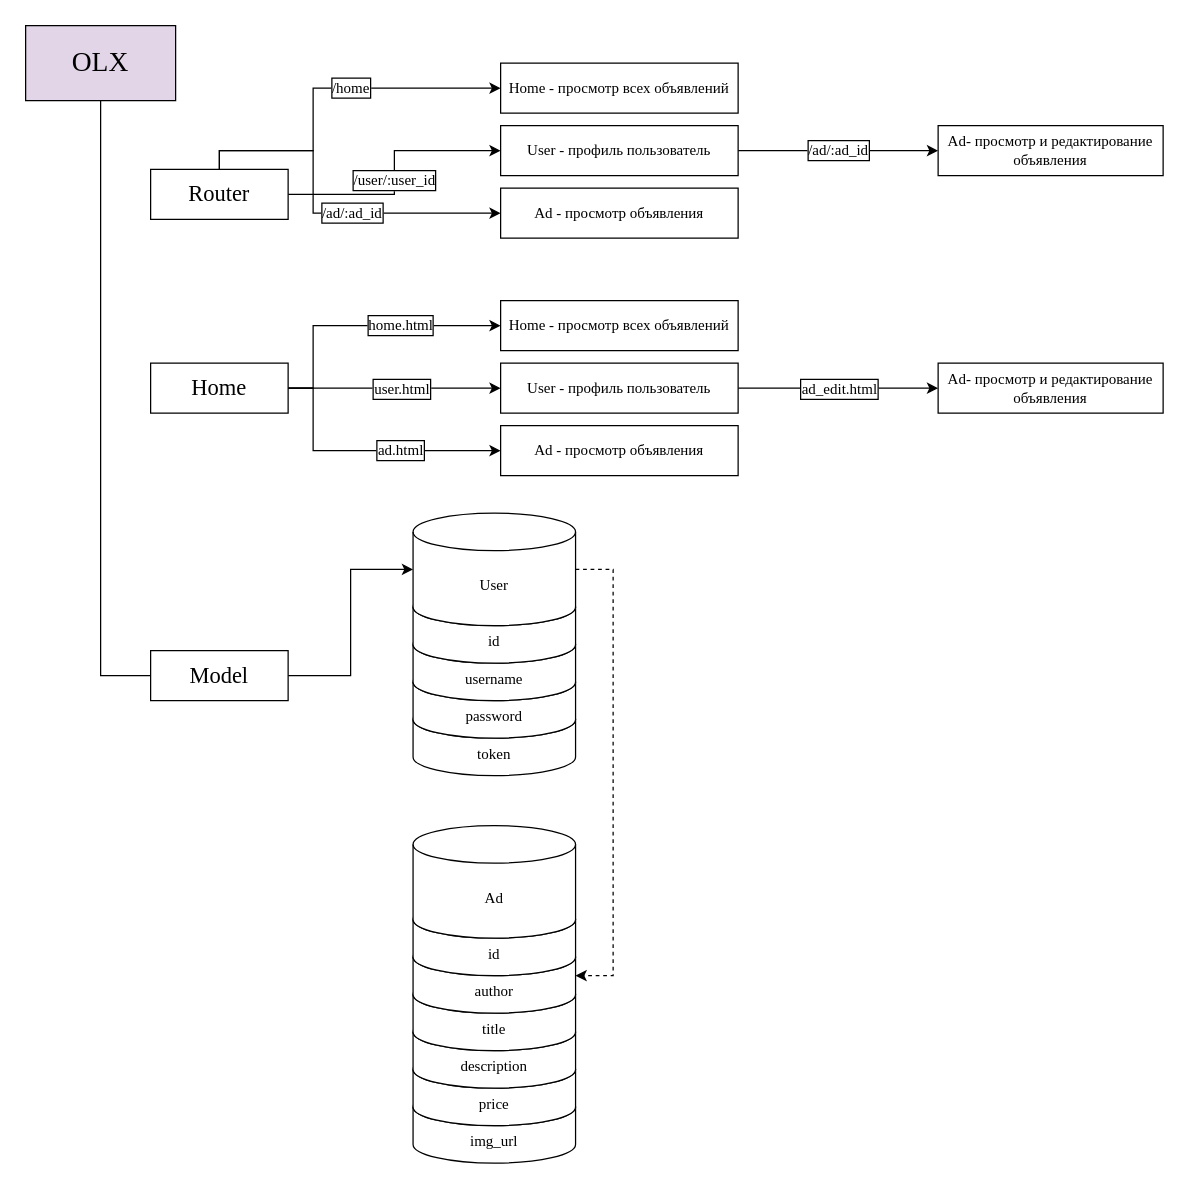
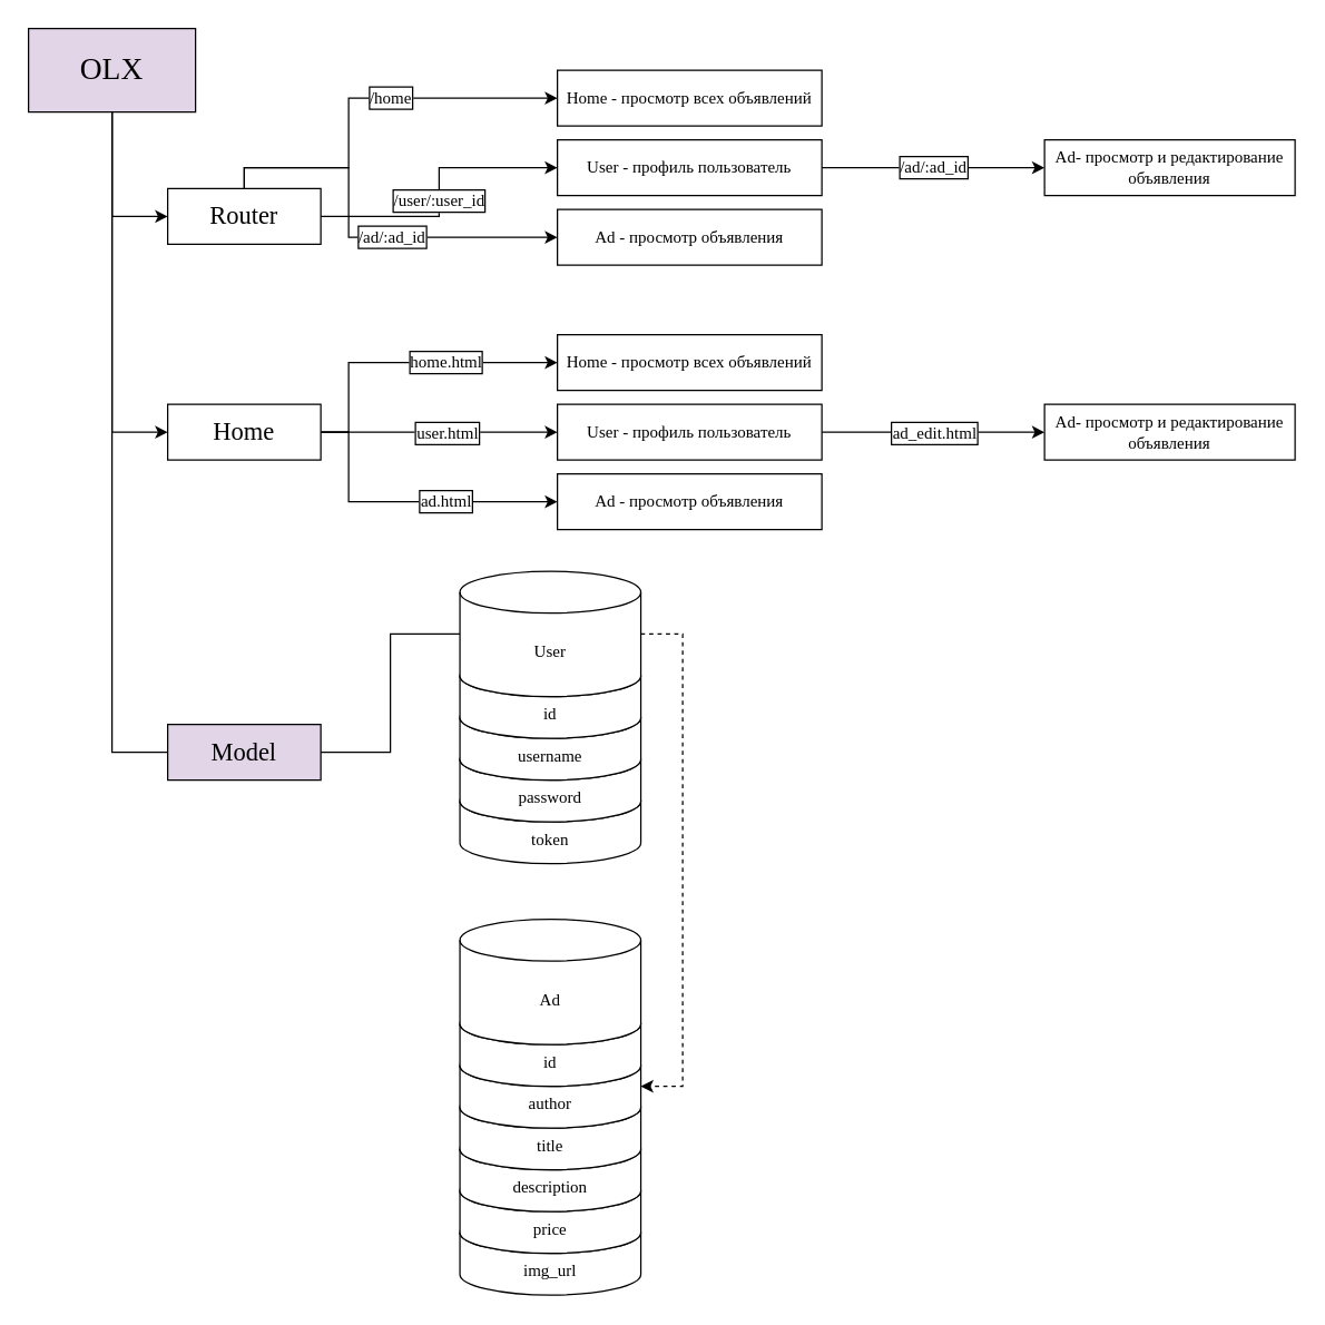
  <mxCell id="0" />
  <mxCell id="1" parent="0" />
+ <mxCell id="2" style="edgeStyle=orthogonalEdgeStyle;rounded=0;orthogonalLoop=1;jettySize=auto;html=1;entryX=0;entryY=0.5;entryDx=0;entryDy=0;fontFamily=Comic Sans MS;" edge="1" parent="1" source="5" target="10"><mxGeometry relative="1" as="geometry" /></mxCell>
+ <mxCell id="3" style="edgeStyle=orthogonalEdgeStyle;rounded=0;orthogonalLoop=1;jettySize=auto;html=1;entryX=0;entryY=0.5;entryDx=0;entryDy=0;fontFamily=Comic Sans MS;" edge="1" parent="1" source="5" target="15"><mxGeometry relative="1" as="geometry" /></mxCell>
  <mxCell id="4" style="edgeStyle=orthogonalEdgeStyle;rounded=0;orthogonalLoop=1;jettySize=auto;html=1;entryX=0;entryY=0.5;entryDx=0;entryDy=0;labelBorderColor=default;fontFamily=Comic Sans MS;fontSize=8;endArrow=none;" edge="1" parent="1" source="5" target="29"><mxGeometry relative="1" as="geometry" /></mxCell>
  <mxCell id="5" value="OLX" style="rounded=0;whiteSpace=wrap;html=1;fontFamily=Comic Sans MS;fontSize=22;fillColor=#e1d5e7;" vertex="1" parent="1"><mxGeometry x="20" y="20" width="120" height="60" as="geometry" /></mxCell>
  <mxCell id="6" style="edgeStyle=orthogonalEdgeStyle;rounded=0;orthogonalLoop=1;jettySize=auto;html=1;fontFamily=Comic Sans MS;entryX=0;entryY=0.5;entryDx=0;entryDy=0;" edge="1" parent="1" source="10" target="16"><mxGeometry relative="1" as="geometry"><mxPoint x="320" y="120" as="targetPoint" /><Array as="points"><mxPoint x="250" y="120" /><mxPoint x="250" y="70" /></Array></mxGeometry></mxCell>
  <mxCell id="7" value="/home" style="edgeLabel;html=1;align=center;verticalAlign=middle;resizable=0;points=[];fontSize=12;fontFamily=Comic Sans MS;labelBorderColor=default;spacingTop=0;spacing=9;spacingLeft=0;" vertex="1" connectable="0" parent="6"><mxGeometry x="0.165" y="1" relative="1" as="geometry"><mxPoint as="offset" /></mxGeometry></mxCell>
  <mxCell id="8" value="/user/:user_id" style="edgeStyle=orthogonalEdgeStyle;rounded=0;orthogonalLoop=1;jettySize=auto;html=1;entryX=0;entryY=0.5;entryDx=0;entryDy=0;fontFamily=Comic Sans MS;fontSize=12;labelBorderColor=default;" edge="1" parent="1" source="10" target="18"><mxGeometry x="-0.059" relative="1" as="geometry"><mxPoint as="offset" /></mxGeometry></mxCell>
  <mxCell id="9" value="/ad/:ad_id" style="edgeStyle=orthogonalEdgeStyle;rounded=0;orthogonalLoop=1;jettySize=auto;html=1;entryX=0;entryY=0.5;entryDx=0;entryDy=0;labelBorderColor=default;fontFamily=Comic Sans MS;fontSize=12;" edge="1" parent="1" source="10" target="19"><mxGeometry x="0.182" relative="1" as="geometry"><Array as="points"><mxPoint x="250" y="120" /><mxPoint x="250" y="170" /></Array><mxPoint as="offset" /></mxGeometry></mxCell>
  <mxCell id="10" value="Router" style="rounded=0;whiteSpace=wrap;html=1;fontFamily=Comic Sans MS;fontSize=18;" vertex="1" parent="1"><mxGeometry x="120" y="135" width="110" height="40" as="geometry" /></mxCell>
  <mxCell id="11" value="home.html" style="edgeStyle=orthogonalEdgeStyle;rounded=0;orthogonalLoop=1;jettySize=auto;html=1;labelBorderColor=default;fontFamily=Comic Sans MS;fontSize=12;entryX=0;entryY=0.5;entryDx=0;entryDy=0;" edge="1" parent="1" source="15" target="21"><mxGeometry x="0.273" relative="1" as="geometry"><mxPoint x="370" y="260" as="targetPoint" /><Array as="points"><mxPoint x="250" y="310" /><mxPoint x="250" y="260" /></Array><mxPoint as="offset" /></mxGeometry></mxCell>
  <mxCell id="12" style="edgeStyle=orthogonalEdgeStyle;rounded=0;orthogonalLoop=1;jettySize=auto;html=1;exitX=1;exitY=0.5;exitDx=0;exitDy=0;entryX=0;entryY=0.5;entryDx=0;entryDy=0;labelBorderColor=default;fontFamily=Comic Sans MS;fontSize=12;" edge="1" parent="1" source="15" target="24"><mxGeometry relative="1" as="geometry"><Array as="points"><mxPoint x="240" y="310" /><mxPoint x="240" y="310" /></Array></mxGeometry></mxCell>
  <mxCell id="13" value="user.html" style="edgeLabel;html=1;align=center;verticalAlign=middle;resizable=0;points=[];fontSize=12;fontFamily=Comic Sans MS;labelBorderColor=default;" vertex="1" connectable="0" parent="12"><mxGeometry x="0.112" relative="1" as="geometry"><mxPoint x="-5" as="offset" /></mxGeometry></mxCell>
  <mxCell id="14" value="ad.html" style="edgeStyle=orthogonalEdgeStyle;rounded=0;orthogonalLoop=1;jettySize=auto;html=1;entryX=0;entryY=0.5;entryDx=0;entryDy=0;labelBorderColor=default;fontFamily=Comic Sans MS;fontSize=12;" edge="1" parent="1" source="15" target="25"><mxGeometry x="0.273" relative="1" as="geometry"><Array as="points"><mxPoint x="250" y="310" /><mxPoint x="250" y="360" /></Array><mxPoint as="offset" /></mxGeometry></mxCell>
  <mxCell id="15" value="Home" style="rounded=0;whiteSpace=wrap;html=1;fontFamily=Comic Sans MS;fontSize=18;" vertex="1" parent="1"><mxGeometry x="120" y="290" width="110" height="40" as="geometry" /></mxCell>
  <mxCell id="16" value="Home - просмотр всех объявлений" style="rounded=0;whiteSpace=wrap;html=1;fontFamily=Comic Sans MS;" vertex="1" parent="1"><mxGeometry x="400" y="50" width="190" height="40" as="geometry" /></mxCell>
  <mxCell id="17" value="/ad/:ad_id" style="edgeStyle=orthogonalEdgeStyle;rounded=0;orthogonalLoop=1;jettySize=auto;html=1;entryX=0;entryY=0.5;entryDx=0;entryDy=0;labelBorderColor=default;fontFamily=Comic Sans MS;fontSize=12;" edge="1" parent="1" source="18" target="20"><mxGeometry relative="1" as="geometry" /></mxCell>
  <mxCell id="18" value="User - профиль пользователь" style="rounded=0;whiteSpace=wrap;html=1;fontFamily=Comic Sans MS;" vertex="1" parent="1"><mxGeometry x="400" y="100" width="190" height="40" as="geometry" /></mxCell>
  <mxCell id="19" value="Ad - просмотр объявления" style="rounded=0;whiteSpace=wrap;html=1;fontFamily=Comic Sans MS;" vertex="1" parent="1"><mxGeometry x="400" y="150" width="190" height="40" as="geometry" /></mxCell>
  <mxCell id="20" value="Ad- просмотр и редактирование объявления" style="rounded=0;whiteSpace=wrap;html=1;fontFamily=Comic Sans MS;" vertex="1" parent="1"><mxGeometry x="750" y="100" width="180" height="40" as="geometry" /></mxCell>
  <mxCell id="21" value="Home - просмотр всех объявлений" style="rounded=0;whiteSpace=wrap;html=1;fontFamily=Comic Sans MS;" vertex="1" parent="1"><mxGeometry x="400" y="240" width="190" height="40" as="geometry" /></mxCell>
  <mxCell id="22" style="edgeStyle=orthogonalEdgeStyle;rounded=0;orthogonalLoop=1;jettySize=auto;html=1;entryX=0;entryY=0.5;entryDx=0;entryDy=0;labelBorderColor=default;fontFamily=Comic Sans MS;fontSize=12;" edge="1" parent="1" source="24" target="26"><mxGeometry relative="1" as="geometry" /></mxCell>
  <mxCell id="23" value="ad_edit.html" style="edgeLabel;html=1;align=center;verticalAlign=middle;resizable=0;points=[];fontSize=12;fontFamily=Comic Sans MS;labelBorderColor=default;" vertex="1" connectable="0" parent="22"><mxGeometry x="0.19" y="-2" relative="1" as="geometry"><mxPoint x="-15" y="-2" as="offset" /></mxGeometry></mxCell>
  <mxCell id="24" value="User - профиль пользователь" style="rounded=0;whiteSpace=wrap;html=1;fontFamily=Comic Sans MS;" vertex="1" parent="1"><mxGeometry x="400" y="290" width="190" height="40" as="geometry" /></mxCell>
  <mxCell id="25" value="Ad - просмотр объявления" style="rounded=0;whiteSpace=wrap;html=1;fontFamily=Comic Sans MS;" vertex="1" parent="1"><mxGeometry x="400" y="340" width="190" height="40" as="geometry" /></mxCell>
  <mxCell id="26" value="Ad- просмотр и редактирование объявления" style="rounded=0;whiteSpace=wrap;html=1;fontFamily=Comic Sans MS;" vertex="1" parent="1"><mxGeometry x="750" y="290" width="180" height="40" as="geometry" /></mxCell>
  <mxCell id="27" style="edgeStyle=orthogonalEdgeStyle;rounded=0;orthogonalLoop=1;jettySize=auto;html=1;labelBorderColor=default;fontFamily=Comic Sans MS;fontSize=8;dashed=1;" edge="1" parent="1" source="35" target="41"><mxGeometry relative="1" as="geometry"><Array as="points"><mxPoint x="490" y="455" /><mxPoint x="490" y="780" /></Array></mxGeometry></mxCell>
- <mxCell id="28" style="edgeStyle=orthogonalEdgeStyle;rounded=0;orthogonalLoop=1;jettySize=auto;html=1;entryX=0;entryY=0.5;entryDx=0;entryDy=0;entryPerimeter=0;labelBorderColor=default;fontFamily=Comic Sans MS;fontSize=8;" edge="1" parent="1" source="29" target="35"><mxGeometry relative="1" as="geometry" /></mxCell>
- <mxCell id="29" value="Model" style="rounded=0;whiteSpace=wrap;html=1;fontFamily=Comic Sans MS;fontSize=18;" vertex="1" parent="1"><mxGeometry x="120" y="520" width="110" height="40" as="geometry" /></mxCell>
+ <mxCell id="28" style="edgeStyle=orthogonalEdgeStyle;rounded=0;orthogonalLoop=1;jettySize=auto;html=1;entryX=0;entryY=0.5;entryDx=0;entryDy=0;entryPerimeter=0;labelBorderColor=default;fontFamily=Comic Sans MS;fontSize=8;endArrow=none;" edge="1" parent="1" source="29" target="35"><mxGeometry relative="1" as="geometry" /></mxCell>
+ <mxCell id="29" value="Model" style="rounded=0;whiteSpace=wrap;html=1;fontFamily=Comic Sans MS;fontSize=18;fillColor=#e1d5e7;" vertex="1" parent="1"><mxGeometry x="120" y="520" width="110" height="40" as="geometry" /></mxCell>
  <mxCell id="30" value="" style="group" vertex="1" connectable="0" parent="1"><mxGeometry x="329.95" y="410" width="130" height="210" as="geometry" /></mxCell>
  <mxCell id="31" value="token" style="shape=cylinder3;whiteSpace=wrap;html=1;boundedLbl=1;backgroundOutline=1;size=15;labelBorderColor=none;fontFamily=Comic Sans MS;fontSize=12;" vertex="1" parent="30"><mxGeometry y="150" width="130" height="60" as="geometry" /></mxCell>
  <mxCell id="32" value="password" style="shape=cylinder3;whiteSpace=wrap;html=1;boundedLbl=1;backgroundOutline=1;size=15;labelBorderColor=none;fontFamily=Comic Sans MS;fontSize=12;" vertex="1" parent="30"><mxGeometry y="120" width="130" height="60" as="geometry" /></mxCell>
  <mxCell id="33" value="username" style="shape=cylinder3;whiteSpace=wrap;html=1;boundedLbl=1;backgroundOutline=1;size=15;labelBorderColor=none;fontFamily=Comic Sans MS;fontSize=12;" vertex="1" parent="30"><mxGeometry y="90" width="130" height="60" as="geometry" /></mxCell>
  <mxCell id="34" value="id" style="shape=cylinder3;whiteSpace=wrap;html=1;boundedLbl=1;backgroundOutline=1;size=15;labelBorderColor=none;fontFamily=Comic Sans MS;fontSize=12;" vertex="1" parent="30"><mxGeometry y="60" width="130" height="60" as="geometry" /></mxCell>
  <mxCell id="35" value="User" style="shape=cylinder3;whiteSpace=wrap;html=1;boundedLbl=1;backgroundOutline=1;size=15;labelBorderColor=none;fontFamily=Comic Sans MS;fontSize=12;" vertex="1" parent="30"><mxGeometry width="130" height="90" as="geometry" /></mxCell>
  <mxCell id="36" value="" style="group" vertex="1" connectable="0" parent="1"><mxGeometry x="329.95" y="660" width="130" height="270" as="geometry" /></mxCell>
  <mxCell id="37" value="img_url" style="shape=cylinder3;whiteSpace=wrap;html=1;boundedLbl=1;backgroundOutline=1;size=15;labelBorderColor=none;fontFamily=Comic Sans MS;fontSize=12;" vertex="1" parent="36"><mxGeometry y="210" width="130" height="60" as="geometry" /></mxCell>
  <mxCell id="38" value="price" style="shape=cylinder3;whiteSpace=wrap;html=1;boundedLbl=1;backgroundOutline=1;size=15;labelBorderColor=none;fontFamily=Comic Sans MS;fontSize=12;" vertex="1" parent="36"><mxGeometry y="180" width="130" height="60" as="geometry" /></mxCell>
  <mxCell id="39" value="description" style="shape=cylinder3;whiteSpace=wrap;html=1;boundedLbl=1;backgroundOutline=1;size=15;labelBorderColor=none;fontFamily=Comic Sans MS;fontSize=12;" vertex="1" parent="36"><mxGeometry y="150" width="130" height="60" as="geometry" /></mxCell>
  <mxCell id="40" value="title" style="shape=cylinder3;whiteSpace=wrap;html=1;boundedLbl=1;backgroundOutline=1;size=15;labelBorderColor=none;fontFamily=Comic Sans MS;fontSize=12;" vertex="1" parent="36"><mxGeometry y="120" width="130" height="60" as="geometry" /></mxCell>
  <mxCell id="41" value="author" style="shape=cylinder3;whiteSpace=wrap;html=1;boundedLbl=1;backgroundOutline=1;size=15;labelBorderColor=none;fontFamily=Comic Sans MS;fontSize=12;" vertex="1" parent="36"><mxGeometry y="90" width="130" height="60" as="geometry" /></mxCell>
  <mxCell id="42" value="id" style="shape=cylinder3;whiteSpace=wrap;html=1;boundedLbl=1;backgroundOutline=1;size=15;labelBorderColor=none;fontFamily=Comic Sans MS;fontSize=12;" vertex="1" parent="36"><mxGeometry y="60" width="130" height="60" as="geometry" /></mxCell>
  <mxCell id="43" value="Ad" style="shape=cylinder3;whiteSpace=wrap;html=1;boundedLbl=1;backgroundOutline=1;size=15;labelBorderColor=none;fontFamily=Comic Sans MS;fontSize=12;" vertex="1" parent="36"><mxGeometry width="130" height="90" as="geometry" /></mxCell>
